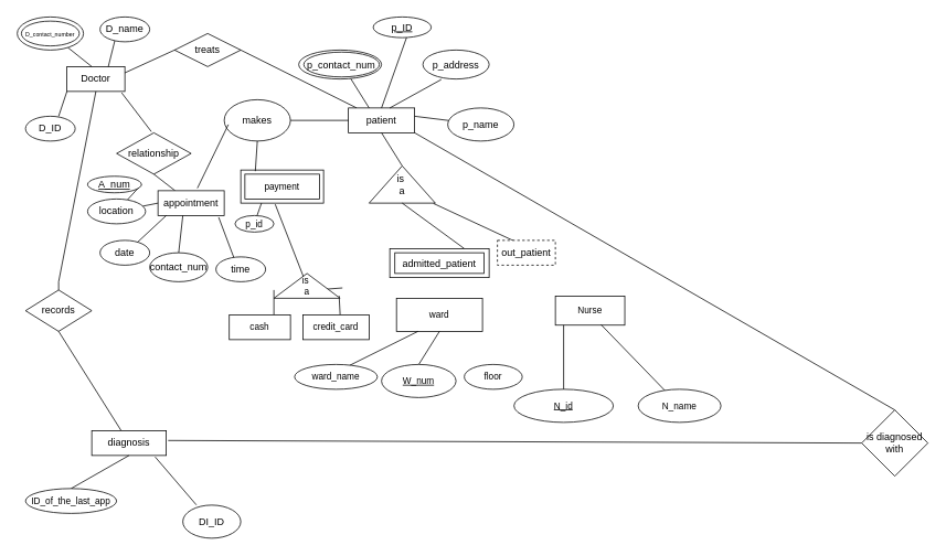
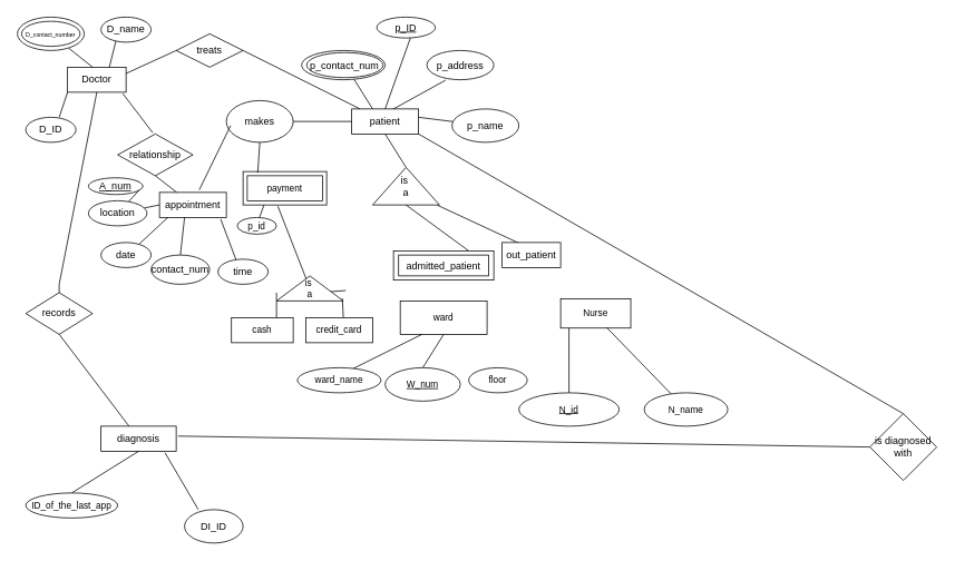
  <mxCell id="0" />
  <mxCell id="1" parent="0" />
  <mxCell id="2" value="Doctor" style="rounded=0;whiteSpace=wrap;html=1;" vertex="1" parent="1"><mxGeometry x="80" y="80" width="70" height="30" as="geometry" /></mxCell>
  <mxCell id="3" value="" style="endArrow=none;html=1;rounded=0;" edge="1" parent="1" target="7"><mxGeometry width="50" height="50" relative="1" as="geometry"><mxPoint x="110" y="80" as="sourcePoint" /><mxPoint x="90" y="40" as="targetPoint" /></mxGeometry></mxCell>
  <mxCell id="4" value="" style="endArrow=none;html=1;rounded=0;" edge="1" parent="1"><mxGeometry width="50" height="50" relative="1" as="geometry"><mxPoint x="130" y="80" as="sourcePoint" /><mxPoint x="140" y="40" as="targetPoint" /></mxGeometry></mxCell>
  <mxCell id="5" value="" style="endArrow=none;html=1;rounded=0;entryX=0;entryY=1;entryDx=0;entryDy=0;" edge="1" parent="1" target="2"><mxGeometry width="50" height="50" relative="1" as="geometry"><mxPoint x="70" y="140" as="sourcePoint" /><mxPoint x="80" y="100" as="targetPoint" /></mxGeometry></mxCell>
  <mxCell id="6" value="D_name" style="ellipse;whiteSpace=wrap;html=1;" vertex="1" parent="1"><mxGeometry x="120" y="20" width="60" height="30" as="geometry" /></mxCell>
  <mxCell id="7" value="" style="ellipse;whiteSpace=wrap;html=1;" vertex="1" parent="1"><mxGeometry y="20" width="80" height="40" as="geometry" x="20" /></mxCell>
  <mxCell id="8" value="&lt;font style=&quot;font-size: 7px;&quot;&gt;D_contact_number&lt;/font&gt;" style="ellipse;whiteSpace=wrap;html=1;" vertex="1" parent="1"><mxGeometry x="25" y="25" width="70" height="30" as="geometry" /></mxCell>
  <mxCell id="9" value="D_ID" style="ellipse;whiteSpace=wrap;html=1;" vertex="1" parent="1"><mxGeometry x="30" y="140" width="60" height="30" as="geometry" /></mxCell>
  <mxCell id="10" value="" style="endArrow=none;html=1;rounded=0;entryX=0.945;entryY=1.056;entryDx=0;entryDy=0;entryPerimeter=0;exitX=0.467;exitY=-0.027;exitDx=0;exitDy=0;exitPerimeter=0;" edge="1" parent="1" source="11" target="2"><mxGeometry width="50" height="50" relative="1" as="geometry"><mxPoint x="170" y="170" as="sourcePoint" /><mxPoint x="230" y="150" as="targetPoint" /></mxGeometry></mxCell>
  <mxCell id="11" value="relationship" style="rhombus;whiteSpace=wrap;html=1;" vertex="1" parent="1"><mxGeometry x="140" y="160" width="90" height="50" as="geometry" /></mxCell>
  <mxCell id="12" style="edgeStyle=orthogonalEdgeStyle;rounded=0;orthogonalLoop=1;jettySize=auto;html=1;exitX=0.5;exitY=1;exitDx=0;exitDy=0;" edge="1" parent="1" source="11" target="11"><mxGeometry relative="1" as="geometry" /></mxCell>
  <mxCell id="13" value="" style="endArrow=none;html=1;rounded=0;exitX=0.5;exitY=1;exitDx=0;exitDy=0;" edge="1" parent="1" source="11" target="14"><mxGeometry width="50" height="50" relative="1" as="geometry"><mxPoint x="220" y="260" as="sourcePoint" /><mxPoint x="175" y="210" as="targetPoint" /></mxGeometry></mxCell>
  <mxCell id="14" value="appointment" style="rounded=0;whiteSpace=wrap;html=1;" vertex="1" parent="1"><mxGeometry x="190" y="230" width="80" height="30" as="geometry" /></mxCell>
  <mxCell id="15" value="" style="endArrow=none;html=1;rounded=0;exitX=1;exitY=0.25;exitDx=0;exitDy=0;entryX=0;entryY=0.5;entryDx=0;entryDy=0;" edge="1" parent="1" source="2" target="16"><mxGeometry width="50" height="50" relative="1" as="geometry"><mxPoint x="180" y="130" as="sourcePoint" /><mxPoint x="230" y="80" as="targetPoint" /></mxGeometry></mxCell>
  <mxCell id="16" value="treats" style="rhombus;whiteSpace=wrap;html=1;" vertex="1" parent="1"><mxGeometry x="210" y="40" width="80" height="40" as="geometry" /></mxCell>
  <mxCell id="17" style="edgeStyle=orthogonalEdgeStyle;rounded=0;orthogonalLoop=1;jettySize=auto;html=1;exitX=0.5;exitY=1;exitDx=0;exitDy=0;" edge="1" parent="1" source="16" target="16"><mxGeometry relative="1" as="geometry" /></mxCell>
  <mxCell id="18" value="" style="endArrow=none;html=1;rounded=0;exitX=1;exitY=0.5;exitDx=0;exitDy=0;" edge="1" parent="1" source="16" target="19"><mxGeometry width="50" height="50" relative="1" as="geometry"><mxPoint x="290" y="150" as="sourcePoint" /><mxPoint x="480" y="90" as="targetPoint" /></mxGeometry></mxCell>
  <mxCell id="19" value="patient" style="rounded=0;whiteSpace=wrap;html=1;" vertex="1" parent="1"><mxGeometry x="420" y="130" width="80" height="30" as="geometry" /></mxCell>
  <mxCell id="20" value="" style="endArrow=none;html=1;rounded=0;" edge="1" parent="1"><mxGeometry width="50" height="50" relative="1" as="geometry"><mxPoint x="445" y="130" as="sourcePoint" /><mxPoint x="420" y="90" as="targetPoint" /></mxGeometry></mxCell>
  <mxCell id="21" value="" style="endArrow=none;html=1;rounded=0;entryX=0.577;entryY=0.98;entryDx=0;entryDy=0;entryPerimeter=0;" edge="1" parent="1" target="26"><mxGeometry width="50" height="50" relative="1" as="geometry"><mxPoint x="460" y="130" as="sourcePoint" /><mxPoint x="470" y="70" as="targetPoint" /></mxGeometry></mxCell>
  <mxCell id="22" value="" style="endArrow=none;html=1;rounded=0;entryX=0.278;entryY=1.017;entryDx=0;entryDy=0;entryPerimeter=0;" edge="1" parent="1" target="25"><mxGeometry width="50" height="50" relative="1" as="geometry"><mxPoint x="470" y="130" as="sourcePoint" /><mxPoint x="520" y="80" as="targetPoint" /></mxGeometry></mxCell>
  <mxCell id="23" value="" style="endArrow=none;html=1;rounded=0;" edge="1" parent="1" target="24"><mxGeometry width="50" height="50" relative="1" as="geometry"><mxPoint x="500" y="140" as="sourcePoint" /><mxPoint x="560" y="120" as="targetPoint" /></mxGeometry></mxCell>
  <mxCell id="24" value="p_name" style="ellipse;whiteSpace=wrap;html=1;" vertex="1" parent="1"><mxGeometry x="540" y="130" width="80" height="40" as="geometry" /></mxCell>
  <mxCell id="25" value="p_address" style="ellipse;whiteSpace=wrap;html=1;" vertex="1" parent="1"><mxGeometry x="510" y="60" width="80" height="35" as="geometry" /></mxCell>
  <mxCell id="26" value="&lt;u&gt;p_ID&lt;/u&gt;" style="ellipse;whiteSpace=wrap;html=1;" vertex="1" parent="1"><mxGeometry x="450" y="20" width="70" height="25" as="geometry" /></mxCell>
  <mxCell id="27" value="" style="ellipse;whiteSpace=wrap;html=1;" vertex="1" parent="1"><mxGeometry x="360" y="60" width="100" height="35" as="geometry" /></mxCell>
  <mxCell id="28" value="p_contact_num" style="ellipse;whiteSpace=wrap;html=1;" vertex="1" parent="1"><mxGeometry x="366.13" y="62.5" width="91.25" height="30" as="geometry" /></mxCell>
  <mxCell id="29" value="" style="endArrow=none;html=1;rounded=0;entryX=0.5;entryY=1;entryDx=0;entryDy=0;exitX=1;exitY=0.5;exitDx=0;exitDy=0;" edge="1" parent="1" source="30" target="19"><mxGeometry width="50" height="50" relative="1" as="geometry"><mxPoint x="460" y="220" as="sourcePoint" /><mxPoint x="450" y="140" as="targetPoint" /></mxGeometry></mxCell>
  <mxCell id="30" value="is&amp;nbsp;&lt;br&gt;a" style="triangle;whiteSpace=wrap;html=1;direction=north;" vertex="1" parent="1"><mxGeometry x="445" y="200" width="80" height="45" as="geometry" /></mxCell>
  <mxCell id="31" value="" style="endArrow=none;html=1;rounded=0;entryX=0;entryY=0.5;entryDx=0;entryDy=0;exitX=0.75;exitY=0;exitDx=0;exitDy=0;" edge="1" parent="1" source="33" target="30"><mxGeometry width="50" height="50" relative="1" as="geometry"><mxPoint x="400" y="310" as="sourcePoint" /><mxPoint x="420" y="250" as="targetPoint" /><Array as="points" /></mxGeometry></mxCell>
  <mxCell id="32" value="" style="endArrow=none;html=1;rounded=0;entryX=-0.01;entryY=0.973;entryDx=0;entryDy=0;entryPerimeter=0;exitX=0.296;exitY=0.035;exitDx=0;exitDy=0;exitPerimeter=0;" edge="1" parent="1" source="35" target="30"><mxGeometry width="50" height="50" relative="1" as="geometry"><mxPoint x="500" y="310" as="sourcePoint" /><mxPoint x="501.25" y="245" as="targetPoint" /><Array as="points" /></mxGeometry></mxCell>
  <mxCell id="33" value="" style="rounded=0;whiteSpace=wrap;html=1;" vertex="1" parent="1"><mxGeometry x="470" y="300" width="120" height="35" as="geometry" /></mxCell>
  <mxCell id="34" value="admitted_patient" style="rounded=0;whiteSpace=wrap;html=1;" vertex="1" parent="1"><mxGeometry x="476.13" y="305" width="107.75" height="25" as="geometry" /></mxCell>
- <mxCell id="35" value="out_patient" style="rounded=0;whiteSpace=wrap;html=1;dashed=1;" vertex="1" parent="1"><mxGeometry x="600" y="290" width="70" height="30" as="geometry" /></mxCell>
+ <mxCell id="35" value="out_patient" style="rounded=0;whiteSpace=wrap;html=1;" vertex="1" parent="1"><mxGeometry x="600" y="290" width="70" height="30" as="geometry" /></mxCell>
  <mxCell id="36" value="" style="endArrow=none;html=1;rounded=0;exitX=1;exitY=0.5;exitDx=0;exitDy=0;" edge="1" parent="1" source="41" target="59"><mxGeometry width="50" height="50" relative="1" as="geometry"><mxPoint x="150" y="230" as="sourcePoint" /><mxPoint x="190" y="240" as="targetPoint" /></mxGeometry></mxCell>
  <mxCell id="37" value="" style="endArrow=none;html=1;rounded=0;startArrow=none;" edge="1" parent="1" source="59"><mxGeometry width="50" height="50" relative="1" as="geometry"><mxPoint x="150" y="250" as="sourcePoint" /><mxPoint x="190" y="245" as="targetPoint" /></mxGeometry></mxCell>
  <mxCell id="38" value="" style="endArrow=none;html=1;rounded=0;exitX=0.745;exitY=0.093;exitDx=0;exitDy=0;exitPerimeter=0;" edge="1" parent="1" source="42"><mxGeometry width="50" height="50" relative="1" as="geometry"><mxPoint x="160" y="290" as="sourcePoint" /><mxPoint x="200" y="260" as="targetPoint" /></mxGeometry></mxCell>
  <mxCell id="39" value="" style="endArrow=none;html=1;rounded=0;exitX=0.5;exitY=0;exitDx=0;exitDy=0;" edge="1" parent="1" source="43"><mxGeometry width="50" height="50" relative="1" as="geometry"><mxPoint x="220" y="320" as="sourcePoint" /><mxPoint x="220" y="260" as="targetPoint" /></mxGeometry></mxCell>
  <mxCell id="40" value="" style="endArrow=none;html=1;rounded=0;entryX=0.916;entryY=1.069;entryDx=0;entryDy=0;entryPerimeter=0;exitX=0.359;exitY=0.018;exitDx=0;exitDy=0;exitPerimeter=0;" edge="1" parent="1" source="44" target="14"><mxGeometry width="50" height="50" relative="1" as="geometry"><mxPoint x="280" y="310" as="sourcePoint" /><mxPoint x="270" y="262.5" as="targetPoint" /></mxGeometry></mxCell>
  <mxCell id="41" value="&lt;u&gt;A_num&lt;/u&gt;" style="ellipse;whiteSpace=wrap;html=1;" vertex="1" parent="1"><mxGeometry x="105" y="212.5" width="65" height="20" as="geometry" /></mxCell>
  <mxCell id="42" value="date" style="ellipse;whiteSpace=wrap;html=1;" vertex="1" parent="1"><mxGeometry x="120" y="290" width="60" height="30" as="geometry" /></mxCell>
  <mxCell id="43" value="contact_num" style="ellipse;whiteSpace=wrap;html=1;" vertex="1" parent="1"><mxGeometry x="180" y="305" width="70" height="35" as="geometry" /></mxCell>
  <mxCell id="44" value="time" style="ellipse;whiteSpace=wrap;html=1;" vertex="1" parent="1"><mxGeometry x="260" y="310" width="60" height="30" as="geometry" /></mxCell>
  <mxCell id="45" value="" style="endArrow=none;html=1;rounded=0;entryX=0.5;entryY=1;entryDx=0;entryDy=0;exitX=0.5;exitY=0;exitDx=0;exitDy=0;" edge="1" parent="1" source="46" target="2"><mxGeometry width="50" height="50" relative="1" as="geometry"><mxPoint x="50" y="370" as="sourcePoint" /><mxPoint x="115.321" y="162.821" as="targetPoint" /><Array as="points"><mxPoint x="70" y="340" /></Array></mxGeometry></mxCell>
  <mxCell id="46" value="records" style="rhombus;whiteSpace=wrap;html=1;" vertex="1" parent="1"><mxGeometry x="30" y="350" width="80" height="50" as="geometry" /></mxCell>
  <mxCell id="47" value="" style="endArrow=none;html=1;rounded=0;exitX=0.5;exitY=1;exitDx=0;exitDy=0;" edge="1" parent="1" source="46" target="48"><mxGeometry width="50" height="50" relative="1" as="geometry"><mxPoint x="90" y="460" as="sourcePoint" /><mxPoint x="70" y="400" as="targetPoint" /></mxGeometry></mxCell>
- <mxCell id="48" value="diagnosis" style="rounded=0;whiteSpace=wrap;html=1;" vertex="1" parent="1"><mxGeometry x="110" y="520" width="90" height="30" as="geometry" /></mxCell>
+ <mxCell id="48" value="diagnosis" style="rounded=0;whiteSpace=wrap;html=1;" vertex="1" parent="1"><mxGeometry x="120" y="510" width="90" height="30" as="geometry" /></mxCell>
  <mxCell id="49" value="" style="endArrow=none;html=1;rounded=0;entryX=0.5;entryY=1;entryDx=0;entryDy=0;exitX=0.5;exitY=0;exitDx=0;exitDy=0;" edge="1" parent="1" source="52" target="48"><mxGeometry width="50" height="50" relative="1" as="geometry"><mxPoint x="90" y="520" as="sourcePoint" /><mxPoint x="105" y="460" as="targetPoint" /></mxGeometry></mxCell>
  <mxCell id="50" value="" style="endArrow=none;html=1;rounded=0;entryX=0.851;entryY=1.059;entryDx=0;entryDy=0;entryPerimeter=0;exitX=0.234;exitY=-0.005;exitDx=0;exitDy=0;exitPerimeter=0;" edge="1" parent="1" source="51" target="48"><mxGeometry width="50" height="50" relative="1" as="geometry"><mxPoint x="160" y="530" as="sourcePoint" /><mxPoint x="220" y="450" as="targetPoint" /></mxGeometry></mxCell>
  <mxCell id="51" value="DI_ID" style="ellipse;whiteSpace=wrap;html=1;" vertex="1" parent="1"><mxGeometry x="220" y="610" width="70" height="40" as="geometry" /></mxCell>
  <mxCell id="52" value="&lt;font style=&quot;font-size: 11px;&quot;&gt;ID_of_the_last_app&lt;/font&gt;" style="ellipse;whiteSpace=wrap;html=1;" vertex="1" parent="1"><mxGeometry x="30" y="590" width="110" height="30" as="geometry" /></mxCell>
  <mxCell id="53" value="" style="endArrow=none;html=1;rounded=0;exitX=1.025;exitY=0.397;exitDx=0;exitDy=0;exitPerimeter=0;entryX=0;entryY=0.5;entryDx=0;entryDy=0;" edge="1" parent="1" source="48" target="55"><mxGeometry width="50" height="50" relative="1" as="geometry"><mxPoint x="230" y="460" as="sourcePoint" /><mxPoint x="647.04" y="450" as="targetPoint" /></mxGeometry></mxCell>
  <mxCell id="54" value="" style="endArrow=none;html=1;rounded=0;entryX=1;entryY=1;entryDx=0;entryDy=0;exitX=0.5;exitY=0;exitDx=0;exitDy=0;" edge="1" parent="1" source="55" target="19"><mxGeometry width="50" height="50" relative="1" as="geometry"><mxPoint x="670" y="390" as="sourcePoint" /><mxPoint x="550" y="240" as="targetPoint" /></mxGeometry></mxCell>
  <mxCell id="55" value="is diagnosed with" style="rhombus;whiteSpace=wrap;html=1;" vertex="1" parent="1"><mxGeometry x="1040" y="495" width="80" height="80" as="geometry" /></mxCell>
  <mxCell id="56" value="" style="endArrow=none;html=1;rounded=0;exitX=0;exitY=0.5;exitDx=0;exitDy=0;" edge="1" parent="1" source="19" target="57"><mxGeometry width="50" height="50" relative="1" as="geometry"><mxPoint x="360" y="180" as="sourcePoint" /><mxPoint x="310" y="140" as="targetPoint" /><Array as="points" /></mxGeometry></mxCell>
  <mxCell id="57" value="makes" style="ellipse;whiteSpace=wrap;html=1;" vertex="1" parent="1"><mxGeometry x="270" y="120" width="80" height="50" as="geometry" /></mxCell>
  <mxCell id="58" value="" style="endArrow=none;html=1;rounded=0;" edge="1" parent="1" target="59"><mxGeometry width="50" height="50" relative="1" as="geometry"><mxPoint x="150" y="250" as="sourcePoint" /><mxPoint x="190" y="245" as="targetPoint" /></mxGeometry></mxCell>
  <mxCell id="59" value="location" style="ellipse;whiteSpace=wrap;html=1;" vertex="1" parent="1"><mxGeometry x="105" y="240" width="70" height="30" as="geometry" /></mxCell>
  <mxCell id="60" style="edgeStyle=orthogonalEdgeStyle;rounded=0;orthogonalLoop=1;jettySize=auto;html=1;exitX=0.5;exitY=1;exitDx=0;exitDy=0;" edge="1" parent="1" source="33" target="33"><mxGeometry relative="1" as="geometry" /></mxCell>
  <mxCell id="61" value="" style="endArrow=none;html=1;rounded=0;fontSize=11;entryX=0.063;entryY=0.6;entryDx=0;entryDy=0;entryPerimeter=0;exitX=0.595;exitY=-0.1;exitDx=0;exitDy=0;exitPerimeter=0;" edge="1" parent="1" source="14" target="57"><mxGeometry width="50" height="50" relative="1" as="geometry"><mxPoint x="240" y="220" as="sourcePoint" /><mxPoint x="275" y="140" as="targetPoint" /></mxGeometry></mxCell>
  <mxCell id="62" value="payment" style="shape=ext;margin=3;double=1;whiteSpace=wrap;html=1;align=center;fontSize=11;" vertex="1" parent="1"><mxGeometry x="290" y="205" width="100" height="40" as="geometry" /></mxCell>
  <mxCell id="63" value="" style="endArrow=none;html=1;rounded=0;fontSize=11;entryX=0.5;entryY=1;entryDx=0;entryDy=0;exitX=0.176;exitY=0.035;exitDx=0;exitDy=0;exitPerimeter=0;" edge="1" parent="1" source="62" target="57"><mxGeometry width="50" height="50" relative="1" as="geometry"><mxPoint x="310" y="270" as="sourcePoint" /><mxPoint x="360" y="220" as="targetPoint" /></mxGeometry></mxCell>
  <mxCell id="64" value="" style="endArrow=none;html=1;rounded=0;fontSize=11;exitX=0.25;exitY=1;exitDx=0;exitDy=0;" edge="1" parent="1" source="62" target="65"><mxGeometry width="50" height="50" relative="1" as="geometry"><mxPoint x="360" y="290" as="sourcePoint" /><mxPoint x="370" y="260" as="targetPoint" /></mxGeometry></mxCell>
  <mxCell id="65" value="p_id" style="ellipse;whiteSpace=wrap;html=1;fontSize=11;" vertex="1" parent="1"><mxGeometry x="283.06" y="260" width="46.94" height="20" as="geometry" /></mxCell>
  <mxCell id="66" value="" style="endArrow=none;html=1;rounded=0;fontSize=11;entryX=0.416;entryY=1.035;entryDx=0;entryDy=0;entryPerimeter=0;startArrow=none;" edge="1" parent="1" source="77" target="62"><mxGeometry width="50" height="50" relative="1" as="geometry"><mxPoint x="380" y="350" as="sourcePoint" /><mxPoint x="396.13" y="260" as="targetPoint" /><Array as="points" /></mxGeometry></mxCell>
  <mxCell id="67" value="" style="endArrow=none;html=1;rounded=0;fontSize=11;" edge="1" parent="1"><mxGeometry width="50" height="50" relative="1" as="geometry"><mxPoint x="330" y="380" as="sourcePoint" /><mxPoint x="330" y="350" as="targetPoint" /></mxGeometry></mxCell>
  <mxCell id="68" value="" style="endArrow=none;html=1;rounded=0;fontSize=11;entryX=0.1;entryY=0.985;entryDx=0;entryDy=0;entryPerimeter=0;" edge="1" parent="1" target="77"><mxGeometry width="50" height="50" relative="1" as="geometry"><mxPoint x="410" y="380" as="sourcePoint" /><mxPoint x="410" y="350" as="targetPoint" /></mxGeometry></mxCell>
  <mxCell id="69" value="cash" style="rounded=0;whiteSpace=wrap;html=1;fontSize=11;" vertex="1" parent="1"><mxGeometry x="276.12" y="380" width="73.88" height="30" as="geometry" /></mxCell>
  <mxCell id="70" value="credit_card" style="rounded=0;whiteSpace=wrap;html=1;fontSize=11;" vertex="1" parent="1"><mxGeometry x="365" y="380" width="80" height="30" as="geometry" /></mxCell>
  <mxCell id="71" value="Nurse" style="rounded=0;whiteSpace=wrap;html=1;fontSize=11;" vertex="1" parent="1"><mxGeometry x="670" y="357.5" width="83.87" height="35" as="geometry" /></mxCell>
  <mxCell id="72" value="" style="endArrow=none;html=1;rounded=0;fontSize=11;entryX=0.119;entryY=1;entryDx=0;entryDy=0;entryPerimeter=0;exitX=0.5;exitY=0;exitDx=0;exitDy=0;" edge="1" parent="1" source="75" target="71"><mxGeometry width="50" height="50" relative="1" as="geometry"><mxPoint x="540" y="460" as="sourcePoint" /><mxPoint x="360" y="360" as="targetPoint" /></mxGeometry></mxCell>
  <mxCell id="73" value="" style="endArrow=none;html=1;rounded=0;fontSize=11;exitX=0.658;exitY=0.983;exitDx=0;exitDy=0;exitPerimeter=0;" edge="1" parent="1" source="71" target="74"><mxGeometry width="50" height="50" relative="1" as="geometry"><mxPoint x="610" y="460" as="sourcePoint" /><mxPoint x="606.93" y="410" as="targetPoint" /></mxGeometry></mxCell>
  <mxCell id="74" value="N_name" style="ellipse;whiteSpace=wrap;html=1;fontSize=11;" vertex="1" parent="1"><mxGeometry x="770" y="470" width="100" height="40" as="geometry" /></mxCell>
  <mxCell id="75" value="&lt;u&gt;N_id&lt;/u&gt;" style="ellipse;whiteSpace=wrap;html=1;fontSize=11;" vertex="1" parent="1"><mxGeometry x="620" y="470" width="120" height="40" as="geometry" /></mxCell>
  <mxCell id="76" value="" style="endArrow=none;html=1;rounded=0;fontSize=11;entryX=0.416;entryY=1.035;entryDx=0;entryDy=0;entryPerimeter=0;" edge="1" parent="1" target="77"><mxGeometry width="50" height="50" relative="1" as="geometry"><mxPoint x="380" y="350" as="sourcePoint" /><mxPoint x="331.6" y="246.4" as="targetPoint" /><Array as="points" /></mxGeometry></mxCell>
  <mxCell id="77" value="is&amp;nbsp;&lt;br&gt;a" style="triangle;whiteSpace=wrap;html=1;fontSize=11;direction=north;" vertex="1" parent="1"><mxGeometry x="330" y="330" width="80" height="30" as="geometry" /></mxCell>
  <mxCell id="78" value="ward" style="rounded=0;whiteSpace=wrap;html=1;fontSize=11;" vertex="1" parent="1"><mxGeometry x="478.07" y="360" width="103.88" height="40" as="geometry" /></mxCell>
  <mxCell id="79" value="" style="endArrow=none;html=1;rounded=0;fontSize=11;entryX=0.25;entryY=1;entryDx=0;entryDy=0;exitX=0.668;exitY=0.033;exitDx=0;exitDy=0;exitPerimeter=0;" edge="1" parent="1" source="81" target="78"><mxGeometry width="50" height="50" relative="1" as="geometry"><mxPoint x="480" y="450" as="sourcePoint" /><mxPoint x="500" y="400" as="targetPoint" /></mxGeometry></mxCell>
  <mxCell id="80" value="" style="endArrow=none;html=1;rounded=0;fontSize=11;entryX=0.5;entryY=1;entryDx=0;entryDy=0;exitX=0.5;exitY=0;exitDx=0;exitDy=0;" edge="1" parent="1" source="82" target="78"><mxGeometry width="50" height="50" relative="1" as="geometry"><mxPoint x="520" y="470" as="sourcePoint" /><mxPoint x="530" y="400" as="targetPoint" /></mxGeometry></mxCell>
  <mxCell id="81" value="ward_name" style="ellipse;whiteSpace=wrap;html=1;fontSize=11;" vertex="1" parent="1"><mxGeometry x="355" y="440" width="100" height="30" as="geometry" /></mxCell>
  <mxCell id="82" value="&lt;u&gt;W_num&lt;/u&gt;" style="ellipse;whiteSpace=wrap;html=1;fontSize=11;" vertex="1" parent="1"><mxGeometry x="460" y="440" width="90" height="40" as="geometry" /></mxCell>
  <mxCell id="83" value="floor" style="ellipse;whiteSpace=wrap;html=1;fontSize=11;" vertex="1" parent="1"><mxGeometry x="560" y="440" width="70" height="30" as="geometry" /></mxCell>
  <mxCell id="84" style="edgeStyle=orthogonalEdgeStyle;rounded=0;orthogonalLoop=1;jettySize=auto;html=1;exitX=0.5;exitY=1;exitDx=0;exitDy=0;fontSize=11;" edge="1" parent="1" source="83" target="83"><mxGeometry relative="1" as="geometry" /></mxCell>
